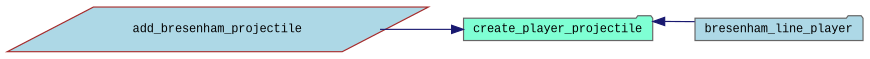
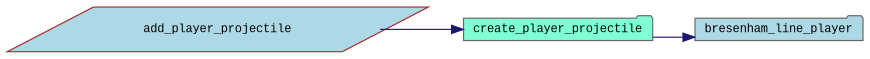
  digraph {
    fontname="Liberation Mono"
    rankdir=LR
    node [color=gray40 fillcolor=lightblue fontname="Liberation Mono" fontsize=10 shape=folder style=filled]
    edge [color=midnightblue fontname="Liberation Mono" fontsize=10 labelfontname=Helvetica labelfontsize=10 style=solid]
-   n1 [color=brown fontcolor=black height=0.2 label=add_bresenham_projectile shape=parallelogram width=0.4]
+   n1 [color=brown fontcolor=black height=0.2 label=add_player_projectile shape=parallelogram width=0.4]
    n2 [fillcolor=aquamarine height=0.2 label=create_player_projectile width=0.4]
    n3 [height=0.2 label=bresenham_line_player width=0.4]
    n1 -> n2
-   n3 -> n2
+   n2 -> n3
  }
